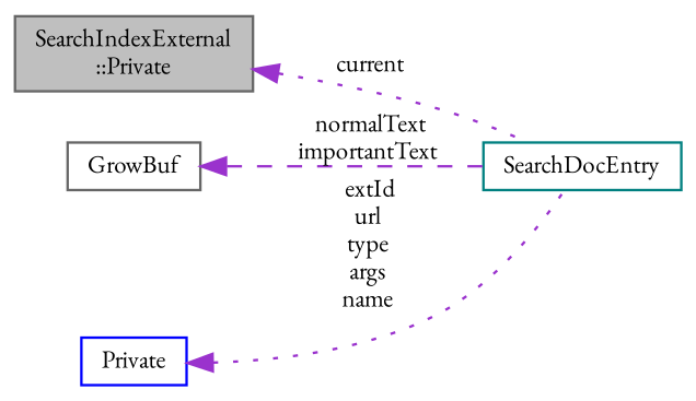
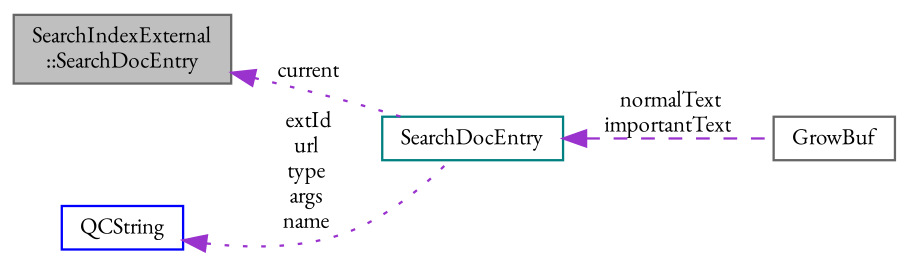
  digraph {
    fontname="EB Garamond"
    rankdir=LR
    node [color=gray40 fillcolor=white fontname="EB Garamond" fontsize=10 shape=record style=filled]
    edge [color=darkorchid3 dir=back fontname="EB Garamond" fontsize=10 labelfontname=Helvetica labelfontsize=10 style=dotted]
-   n1 [fillcolor=grey75 fontcolor=black height=0.2 label="SearchIndexExternal\l::Private" width=0.4]
+   n1 [fillcolor=grey75 fontcolor=black height=0.2 label="SearchIndexExternal\l::SearchDocEntry" width=0.4]
    n2 [color=teal height=0.2 label=SearchDocEntry width=0.4]
    n3 [height=0.2 label=GrowBuf width=0.4]
-   n4 [color=blue height=0.2 label=Private width=0.4]
+   n4 [color=blue height=0.2 label=QCString width=0.4]
    n1 -> n2 [label=" current"]
-   n3 -> n2 [label=" normalText\nimportantText" style=dashed]
+   n2 -> n3 [label=" normalText\nimportantText" style=dashed]
    n4 -> n2 [label=" extId\nurl\ntype\nargs\nname"]
  }
